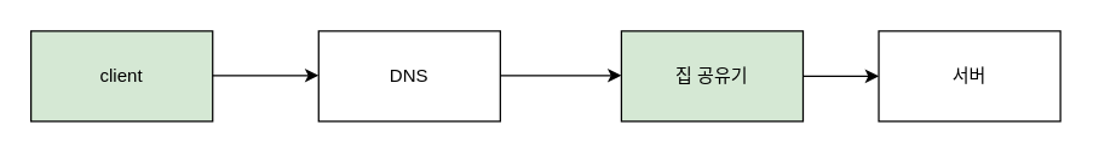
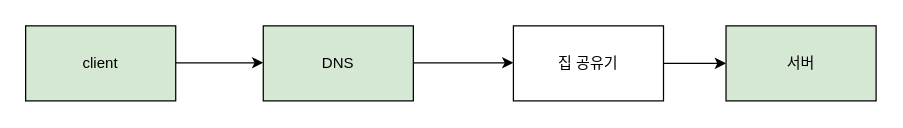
  <mxCell id="0" />
  <mxCell id="1" parent="0" />
  <mxCell id="2" value="client" style="rounded=0;whiteSpace=wrap;html=1;fillColor=#d5e8d4;" parent="1" vertex="1"><mxGeometry x="20" y="20" width="120" height="60" as="geometry" /></mxCell>
  <mxCell id="3" value="" style="endArrow=classic;html=1;" parent="1" edge="1"><mxGeometry width="50" height="50" relative="1" as="geometry"><mxPoint x="140" y="49.55" as="sourcePoint" /><mxPoint x="210" y="49.55" as="targetPoint" /></mxGeometry></mxCell>
- <mxCell id="4" value="DNS" style="rounded=0;whiteSpace=wrap;html=1;" parent="1" vertex="1"><mxGeometry x="210" y="20" width="120" height="60" as="geometry" /></mxCell>
+ <mxCell id="4" value="DNS" style="rounded=0;whiteSpace=wrap;html=1;fillColor=#d5e8d4;" parent="1" vertex="1"><mxGeometry x="210" y="20" width="120" height="60" as="geometry" /></mxCell>
  <mxCell id="5" value="" style="endArrow=classic;html=1;" parent="1" edge="1"><mxGeometry width="50" height="50" relative="1" as="geometry"><mxPoint x="330" y="49.55" as="sourcePoint" /><mxPoint x="410" y="49.55" as="targetPoint" /></mxGeometry></mxCell>
- <mxCell id="6" value="집 공유기" style="rounded=0;whiteSpace=wrap;html=1;fillColor=#d5e8d4;" parent="1" vertex="1"><mxGeometry x="410" y="20" width="120" height="60" as="geometry" /></mxCell>
+ <mxCell id="6" value="집 공유기" style="rounded=0;whiteSpace=wrap;html=1;" parent="1" vertex="1"><mxGeometry x="410" y="20" width="120" height="60" as="geometry" /></mxCell>
  <mxCell id="7" value="" style="endArrow=classic;html=1;" parent="1" edge="1"><mxGeometry width="50" height="50" relative="1" as="geometry"><mxPoint x="530" y="50" as="sourcePoint" /><mxPoint x="580" y="50" as="targetPoint" /></mxGeometry></mxCell>
- <mxCell id="8" value="서버" style="rounded=0;whiteSpace=wrap;html=1;" parent="1" vertex="1"><mxGeometry x="580" y="20" width="120" height="60" as="geometry" /></mxCell>
+ <mxCell id="8" value="서버" style="rounded=0;whiteSpace=wrap;html=1;fillColor=#d5e8d4;" parent="1" vertex="1"><mxGeometry x="580" y="20" width="120" height="60" as="geometry" /></mxCell>
